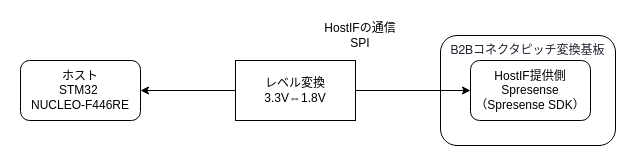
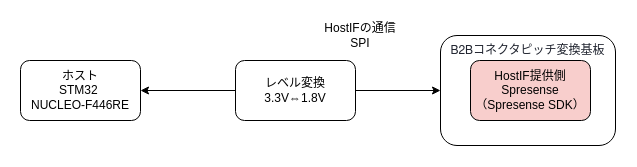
  <mxCell id="0" />
  <mxCell id="1" parent="0" />
- <mxCell id="2" style="edgeStyle=none;html=1;endArrow=classic;endFill=1;startArrow=none;startFill=1;" parent="1" source="8" target="4" edge="1"><mxGeometry relative="1" as="geometry" /></mxCell>
+ <mxCell id="2" style="edgeStyle=none;html=1;entryX=0;entryY=0.5;entryDx=0;entryDy=0;endArrow=classic;endFill=1;startArrow=none;startFill=1;" parent="1" source="8" target="6" edge="1"><mxGeometry relative="1" as="geometry" /></mxCell>
  <mxCell id="3" value="ホスト&lt;br&gt;STM32&amp;nbsp;&lt;br&gt;NUCLEO-F446RE" style="rounded=1;whiteSpace=wrap;html=1;" parent="1" vertex="1"><mxGeometry x="20" y="60" width="120" height="60" as="geometry" /></mxCell>
- <mxCell id="4" value="HostIF提供側&lt;br&gt;Spresense（Spresense SDK）" style="rounded=1;whiteSpace=wrap;html=1;" parent="1" vertex="1"><mxGeometry x="470" y="60" width="120" height="60" as="geometry" /></mxCell>
+ <mxCell id="4" value="HostIF提供側&lt;br&gt;Spresense（Spresense SDK）" style="rounded=1;whiteSpace=wrap;html=1;fillColor=#f8cecc;" parent="1" vertex="1"><mxGeometry x="470" y="60" width="120" height="60" as="geometry" /></mxCell>
  <mxCell id="5" value="HostIFの通信&lt;br&gt;SPI" style="text;html=1;strokeColor=none;fillColor=none;align=center;verticalAlign=middle;whiteSpace=wrap;rounded=0;" parent="1" vertex="1"><mxGeometry x="315" y="20" width="90" height="30" as="geometry" /></mxCell>
  <mxCell id="6" value="&lt;span style=&quot;color: rgb(33, 37, 48); font-family: SST, &amp;quot;Helvetica Neue&amp;quot;, Helvetica, Arial, sans-serif; text-align: start;&quot;&gt;&lt;font style=&quot;font-size: 12px;&quot;&gt;B2Bコネクタピッチ変換基板&lt;/font&gt;&lt;/span&gt;" style="rounded=1;whiteSpace=wrap;html=1;verticalAlign=top;labelBackgroundColor=none;fillColor=none;" parent="1" vertex="1"><mxGeometry x="440" y="35" width="175" height="110" as="geometry" /></mxCell>
  <mxCell id="7" value="" style="edgeStyle=none;html=1;entryX=0;entryY=0.5;entryDx=0;entryDy=0;endArrow=none;endFill=1;startArrow=classic;startFill=1;" parent="1" source="3" target="8" edge="1"><mxGeometry relative="1" as="geometry"><mxPoint x="140" y="90" as="sourcePoint" /><mxPoint x="440" y="90" as="targetPoint" /></mxGeometry></mxCell>
- <mxCell id="8" value="レベル変換&lt;br&gt;3.3V⇔1.8V" style="whiteSpace=wrap;html=1;rounded=0;" parent="1" vertex="1"><mxGeometry x="235" y="60" width="120" height="60" as="geometry" /></mxCell>
+ <mxCell id="8" value="レベル変換&lt;br&gt;3.3V⇔1.8V" style="rounded=1;whiteSpace=wrap;html=1;" parent="1" vertex="1"><mxGeometry x="235" y="60" width="120" height="60" as="geometry" /></mxCell>
